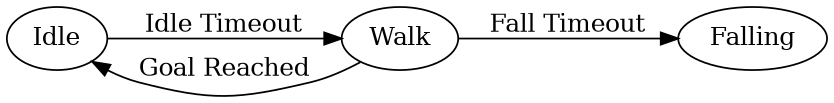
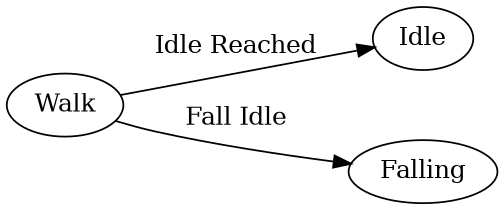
  digraph {
    compound=true
    fontname="DejaVu Serif"
    nodesep=.55
    rankdir=LR
    node [fontname="DejaVu Serif"]
    edge [fontname="DejaVu Serif"]
    n1 [label=Idle]
    n2 [label=Walk]
    n3 [label=Falling]
    subgraph sub_1 {
      label=<             <TABLE BORDER="0" CELLBORDER="1" CELLSPACING="0">                 <TR><TD PORT="name">OnGround</TD></TR>             </TABLE>         >
      shape=plaintext
      subgraph sub_2 {
        label=<             <TABLE BORDER="0" CELLBORDER="1" CELLSPACING="0">                 <TR><TD PORT="name">OnGround</TD></TR>             </TABLE>         >
        rank=same
        shape=plaintext
        n1
      }
      subgraph sub_3 {
        label=<             <TABLE BORDER="0" CELLBORDER="1" CELLSPACING="0">                 <TR><TD PORT="name">OnGround</TD></TR>             </TABLE>         >
        rank=same
        shape=plaintext
        n2
      }
    }
-   n1 -> n2 [label="Idle Timeout"]
-   n2 -> n1 [label="Goal Reached"]
-   n2 -> n3 [label="Fall Timeout"]
+   n2 -> n1 [label="Idle Reached"]
+   n2 -> n3 [label="Fall Idle"]
  }
